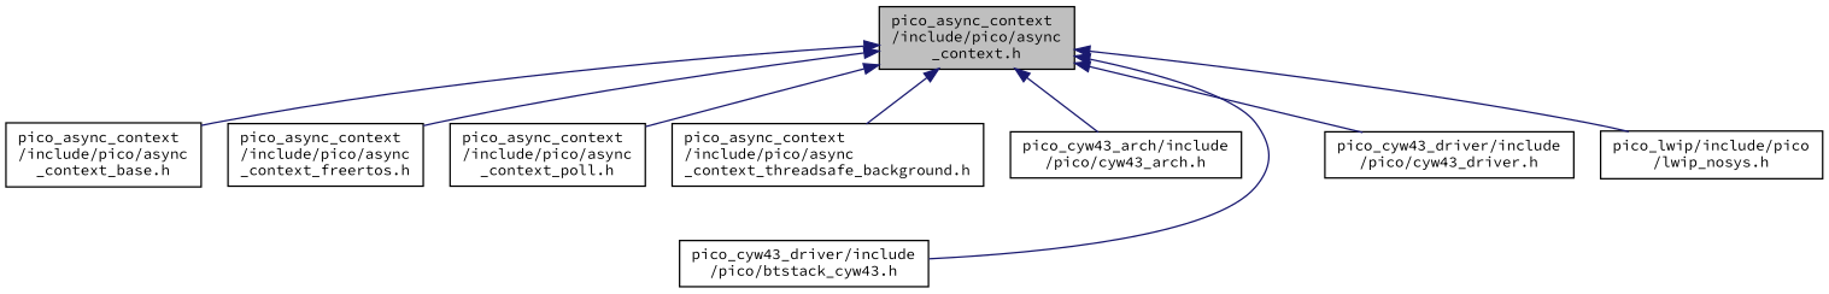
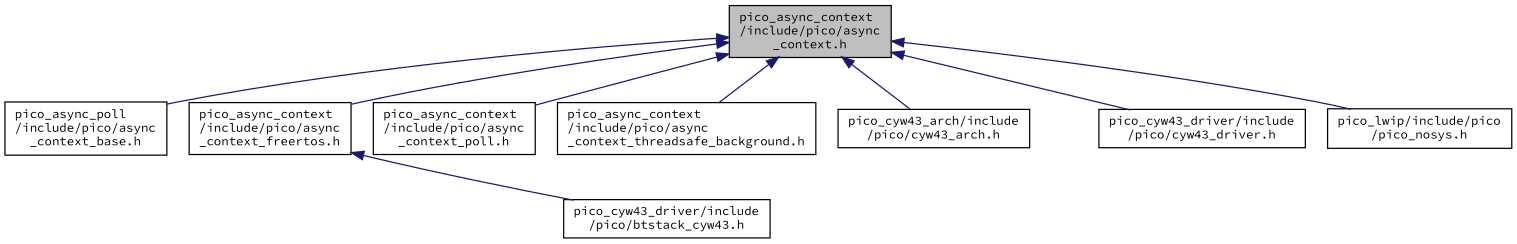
  digraph {
    fontname="Source Code Pro"
    node [color=black fillcolor=white fontname="Source Code Pro" fontsize=10 shape=record style=filled]
    edge [color=midnightblue dir=back fontname="Source Code Pro" fontsize=10 labelfontname=Helvetica labelfontsize=10 style=solid]
    n1 [fillcolor=grey75 fontcolor=black height=0.2 label="pico_async_context\l/include/pico/async\l_context.h" width=0.4]
-   n2 [height=0.2 label="pico_async_context\l/include/pico/async\l_context_base.h" width=0.4]
+   n2 [height=0.2 label="pico_async_poll\l/include/pico/async\l_context_base.h" width=0.4]
    n3 [height=0.2 label="pico_async_context\l/include/pico/async\l_context_freertos.h" width=0.4]
    n4 [height=0.2 label="pico_async_context\l/include/pico/async\l_context_poll.h" width=0.4]
    n5 [height=0.2 label="pico_async_context\l/include/pico/async\l_context_threadsafe_background.h" width=0.4]
    n6 [height=0.2 label="pico_cyw43_arch/include\l/pico/cyw43_arch.h" width=0.4]
    n7 [height=0.2 label="pico_cyw43_driver/include\l/pico/btstack_cyw43.h" width=0.4]
    n8 [height=0.2 label="pico_cyw43_driver/include\l/pico/cyw43_driver.h" width=0.4]
-   n9 [height=0.2 label="pico_lwip/include/pico\l/lwip_nosys.h" width=0.4]
+   n9 [height=0.2 label="pico_lwip/include/pico\l/pico_nosys.h" width=0.4]
    n1 -> n2
    n1 -> n3
    n1 -> n4
    n1 -> n5
    n1 -> n6
-   n1 -> n7
+   n3 -> n7
    n1 -> n8
    n1 -> n9
  }
